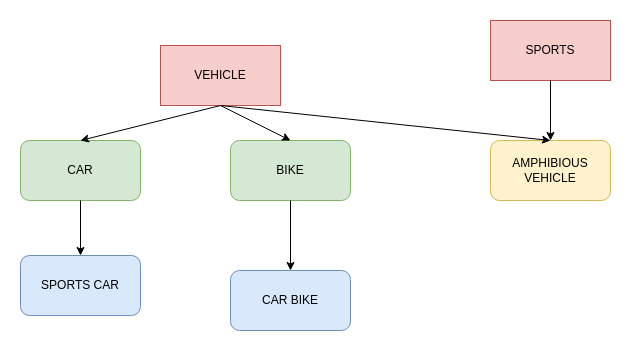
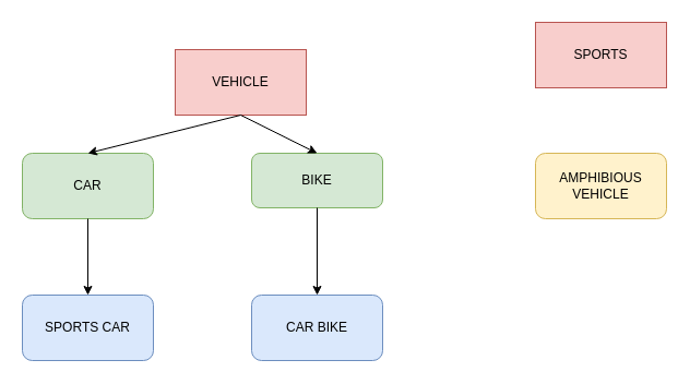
  <mxCell id="0" />
  <mxCell id="1" parent="0" />
  <mxCell id="2" value="VEHICLE" style="rounded=0;whiteSpace=wrap;html=1;fillColor=#f8cecc;strokeColor=#b85450;" vertex="1" parent="1"><mxGeometry x="160" y="45" width="120" height="60" as="geometry" /></mxCell>
  <mxCell id="3" value="SPORTS" style="rounded=0;whiteSpace=wrap;html=1;fillColor=#f8cecc;strokeColor=#b85450;" vertex="1" parent="1"><mxGeometry x="490" y="20" width="120" height="60" as="geometry" /></mxCell>
  <mxCell id="4" value="CAR" style="rounded=1;whiteSpace=wrap;html=1;fillColor=#d5e8d4;strokeColor=#82b366;" vertex="1" parent="1"><mxGeometry x="20" y="140" width="120" height="60" as="geometry" /></mxCell>
- <mxCell id="5" value="BIKE" style="rounded=1;whiteSpace=wrap;html=1;fillColor=#d5e8d4;strokeColor=#82b366;" vertex="1" parent="1"><mxGeometry x="230" y="140" width="120" height="60" as="geometry" /></mxCell>
- <mxCell id="6" value="SPORTS CAR" style="rounded=1;whiteSpace=wrap;html=1;fillColor=#dae8fc;strokeColor=#6c8ebf;" vertex="1" parent="1"><mxGeometry x="20" y="255" width="120" height="60" as="geometry" /></mxCell>
+ <mxCell id="5" value="BIKE" style="rounded=1;whiteSpace=wrap;html=1;fillColor=#d5e8d4;strokeColor=#82b366;" vertex="1" parent="1"><mxGeometry x="230" y="140" width="120" height="50" as="geometry" /></mxCell>
+ <mxCell id="6" value="SPORTS CAR" style="rounded=1;whiteSpace=wrap;html=1;fillColor=#dae8fc;strokeColor=#6c8ebf;" vertex="1" parent="1"><mxGeometry x="20" y="270" width="120" height="60" as="geometry" /></mxCell>
  <mxCell id="7" value="CAR BIKE" style="rounded=1;whiteSpace=wrap;html=1;fillColor=#dae8fc;strokeColor=#6c8ebf;" vertex="1" parent="1"><mxGeometry x="230" y="270" width="120" height="60" as="geometry" /></mxCell>
  <mxCell id="8" value="AMPHIBIOUS VEHICLE" style="rounded=1;whiteSpace=wrap;html=1;fillColor=#fff2cc;strokeColor=#d6b656;" vertex="1" parent="1"><mxGeometry x="490" y="140" width="120" height="60" as="geometry" /></mxCell>
  <mxCell id="9" value="" style="endArrow=classic;html=1;rounded=0;exitX=0.5;exitY=1;exitDx=0;exitDy=0;entryX=0.5;entryY=0;entryDx=0;entryDy=0;" edge="1" parent="1" source="2" target="5"><mxGeometry width="50" height="50" relative="1" as="geometry"><mxPoint x="360" y="190" as="sourcePoint" /><mxPoint x="410" y="140" as="targetPoint" /></mxGeometry></mxCell>
  <mxCell id="10" value="" style="endArrow=classic;html=1;rounded=0;exitX=0.5;exitY=1;exitDx=0;exitDy=0;entryX=0.5;entryY=0;entryDx=0;entryDy=0;" edge="1" parent="1" source="2" target="4"><mxGeometry width="50" height="50" relative="1" as="geometry"><mxPoint x="250" y="90" as="sourcePoint" /><mxPoint x="130" y="60" as="targetPoint" /></mxGeometry></mxCell>
  <mxCell id="11" value="" style="endArrow=classic;html=1;rounded=0;exitX=0.5;exitY=1;exitDx=0;exitDy=0;entryX=0.5;entryY=0;entryDx=0;entryDy=0;" edge="1" parent="1" source="4" target="6"><mxGeometry width="50" height="50" relative="1" as="geometry"><mxPoint x="-30" y="270" as="sourcePoint" /><mxPoint x="20" y="220" as="targetPoint" /></mxGeometry></mxCell>
  <mxCell id="12" value="" style="endArrow=classic;html=1;rounded=0;exitX=0.5;exitY=1;exitDx=0;exitDy=0;entryX=0.5;entryY=0;entryDx=0;entryDy=0;" edge="1" parent="1" source="5" target="7"><mxGeometry width="50" height="50" relative="1" as="geometry"><mxPoint x="240" y="270" as="sourcePoint" /><mxPoint x="290" y="220" as="targetPoint" /></mxGeometry></mxCell>
- <mxCell id="13" value="" style="endArrow=classic;html=1;rounded=0;exitX=0.5;exitY=1;exitDx=0;exitDy=0;entryX=0.5;entryY=0;entryDx=0;entryDy=0;" edge="1" parent="1" source="2" target="8"><mxGeometry width="50" height="50" relative="1" as="geometry"><mxPoint x="380" y="110" as="sourcePoint" /><mxPoint x="410" y="90" as="targetPoint" /></mxGeometry></mxCell>
- <mxCell id="14" value="" style="endArrow=classic;html=1;rounded=0;exitX=0.5;exitY=1;exitDx=0;exitDy=0;entryX=0.5;entryY=0;entryDx=0;entryDy=0;" edge="1" parent="1" source="3" target="8"><mxGeometry width="50" height="50" relative="1" as="geometry"><mxPoint x="650" y="120" as="sourcePoint" /><mxPoint x="700" y="70" as="targetPoint" /></mxGeometry></mxCell>
